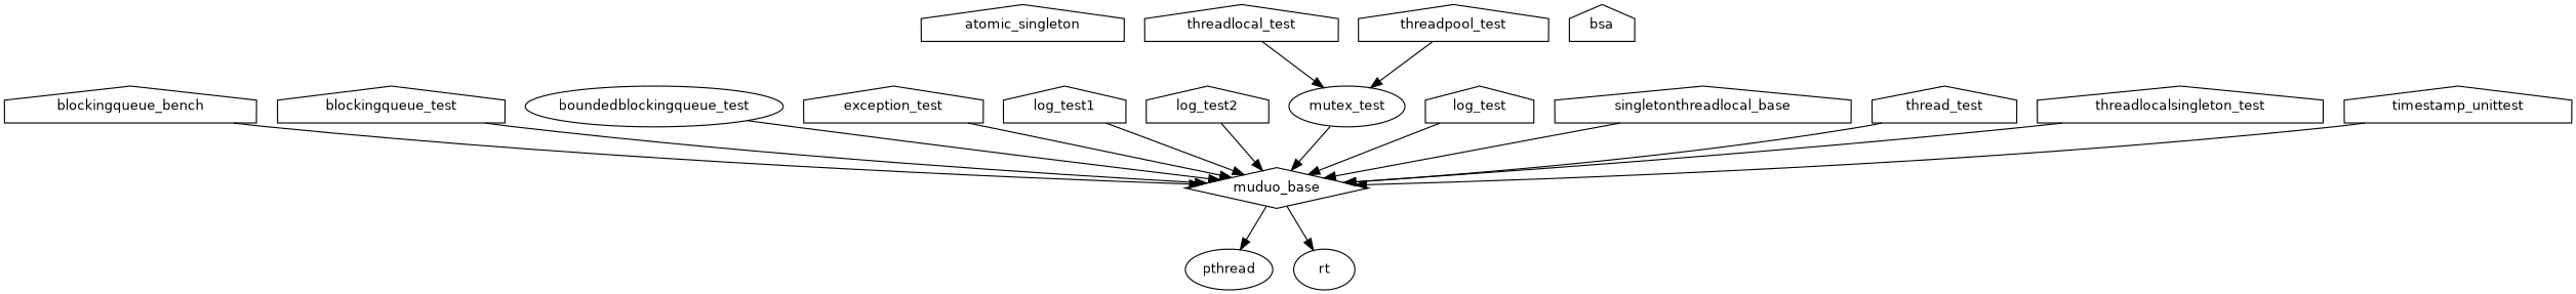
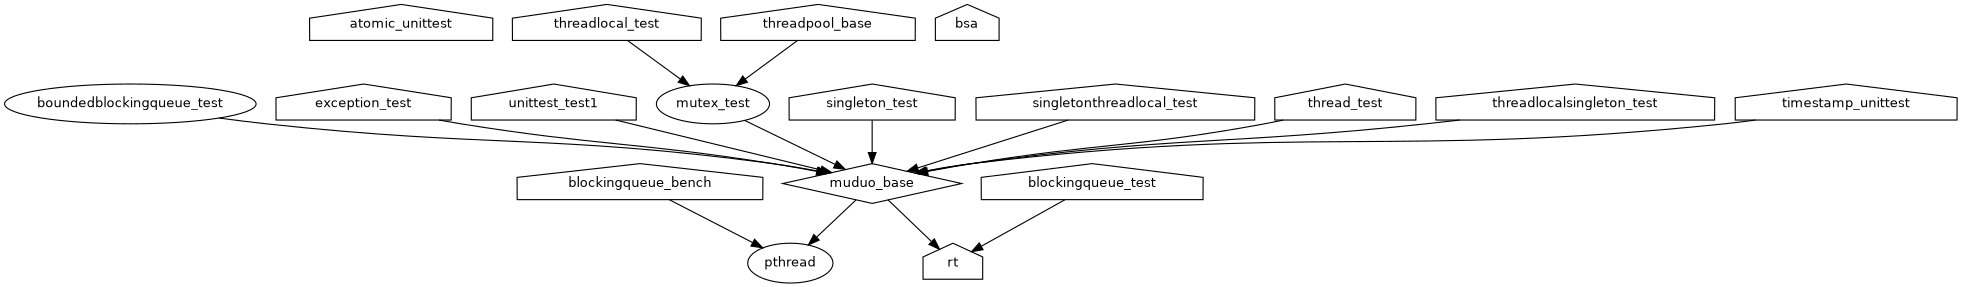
  digraph {
    fontname="DejaVu Sans"
    node [fontname="DejaVu Sans" fontsize=12 shape=house]
    edge [fontname="DejaVu Sans"]
-   n1 [label=atomic_singleton]
+   n1 [label=atomic_unittest]
    n2 [label=blockingqueue_bench]
    n3 [label=muduo_base shape=diamond]
    n4 [label=pthread shape=ellipse]
-   n5 [label=rt shape=ellipse]
+   n5 [label=rt]
    n6 [label=blockingqueue_test]
    n7 [label=boundedblockingqueue_test shape=ellipse]
    n8 [label=bsa]
    n9 [label=exception_test]
-   n10 [label=log_test1]
-   n11 [label=log_test2]
+   n10 [label=unittest_test1]
    n12 [label=mutex_test shape=ellipse]
-   n13 [label=log_test]
-   n14 [label=singletonthreadlocal_base]
+   n13 [label=singleton_test]
+   n14 [label=singletonthreadlocal_test]
    n15 [label=thread_test]
    n16 [label=threadlocal_test]
    n17 [label=threadlocalsingleton_test]
-   n18 [label=threadpool_test]
+   n18 [label=threadpool_base]
    n19 [label=timestamp_unittest]
-   n2 -> n3
+   n2 -> n4
    n3 -> n4
    n3 -> n5
-   n6 -> n3
+   n6 -> n5
    n7 -> n3
    n9 -> n3
    n10 -> n3
-   n11 -> n3
    n12 -> n3
    n13 -> n3
    n14 -> n3
    n15 -> n3
    n16 -> n12
    n17 -> n3
    n18 -> n12
    n19 -> n3
  }
